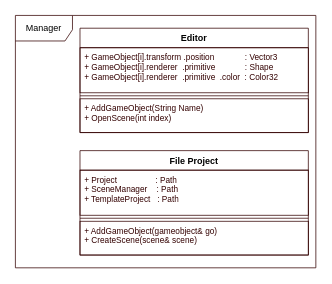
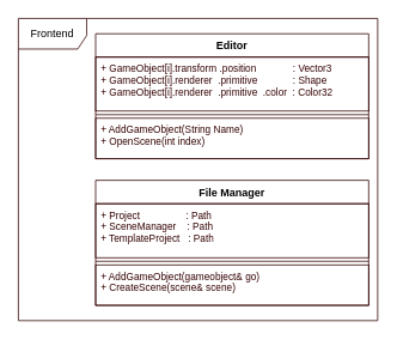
  <mxCell id="0" />
  <mxCell id="1" parent="0" />
  <mxCell id="2" value="Editor" style="swimlane;fontStyle=1;align=center;verticalAlign=top;childLayout=stackLayout;horizontal=1;startSize=26;horizontalStack=0;resizeParent=1;resizeParentMax=0;resizeLast=0;collapsible=1;marginBottom=0;whiteSpace=wrap;html=1;strokeColor=#330000;" parent="1" vertex="1"><mxGeometry x="106" y="37" width="304" height="139" as="geometry" /></mxCell>
  <mxCell id="3" value="+ GameObject[i].transform .position&amp;nbsp; &lt;span style=&quot;white-space: pre; font-size: 11px;&quot;&gt;&#09;&lt;/span&gt;&amp;nbsp; &amp;nbsp; &amp;nbsp; :&amp;nbsp;Vector3&lt;div style=&quot;font-size: 11px;&quot;&gt;+ GameObject[i].renderer&amp;nbsp; .primitive &lt;span style=&quot;white-space: pre; font-size: 11px;&quot;&gt;&#09;&lt;/span&gt;&amp;nbsp; &amp;nbsp; &amp;nbsp; : Shape&lt;br style=&quot;font-size: 11px;&quot;&gt;+ GameObject[i].renderer&amp;nbsp; .primitive&amp;nbsp; .color&amp;nbsp; :&amp;nbsp;Color32&lt;/div&gt;" style="text;strokeColor=#330000;fillColor=none;align=left;verticalAlign=top;spacingLeft=4;spacingRight=4;overflow=hidden;rotatable=0;points=[[0,0.5],[1,0.5]];portConstraint=eastwest;whiteSpace=wrap;html=1;fontSize=11;fontColor=#330000;" parent="2" vertex="1"><mxGeometry y="26" width="304" height="60" as="geometry" /></mxCell>
  <mxCell id="4" value="" style="line;strokeWidth=1;fillColor=none;align=left;verticalAlign=middle;spacingTop=-1;spacingLeft=3;spacingRight=3;rotatable=0;labelPosition=right;points=[];portConstraint=eastwest;strokeColor=inherit;" parent="2" vertex="1"><mxGeometry y="86" width="304" height="8" as="geometry" /></mxCell>
  <mxCell id="5" value="+ AddGameObject(String Name)&amp;nbsp;&lt;div style=&quot;font-size: 11px;&quot;&gt;+ OpenScene(int index)&amp;nbsp; &amp;nbsp; &amp;nbsp; &amp;nbsp; &amp;nbsp; &amp;nbsp; &amp;nbsp; &amp;nbsp; &amp;nbsp; &amp;nbsp; &amp;nbsp; &amp;nbsp; &amp;nbsp; &amp;nbsp;&lt;/div&gt;&lt;div style=&quot;font-size: 11px;&quot;&gt;&lt;br style=&quot;font-size: 11px;&quot;&gt;&lt;/div&gt;" style="text;strokeColor=#330000;fillColor=none;align=left;verticalAlign=top;spacingLeft=4;spacingRight=4;overflow=hidden;rotatable=0;points=[[0,0.5],[1,0.5]];portConstraint=eastwest;whiteSpace=wrap;html=1;fontSize=11;fontColor=#330000;" parent="2" vertex="1"><mxGeometry y="94" width="304" height="45" as="geometry" /></mxCell>
- <mxCell id="6" value="Manager" style="shape=umlFrame;whiteSpace=wrap;html=1;pointerEvents=0;width=76;height=34;strokeColor=#330000;" parent="1" vertex="1"><mxGeometry x="20" y="20" width="400" height="336" as="geometry" /></mxCell>
- <mxCell id="7" value="File Project" style="swimlane;fontStyle=1;align=center;verticalAlign=top;childLayout=stackLayout;horizontal=1;startSize=26;horizontalStack=0;resizeParent=1;resizeParentMax=0;resizeLast=0;collapsible=1;marginBottom=0;whiteSpace=wrap;html=1;strokeColor=#330000;" parent="1" vertex="1"><mxGeometry x="106" y="200" width="304" height="139" as="geometry" /></mxCell>
+ <mxCell id="6" value="Frontend" style="shape=umlFrame;whiteSpace=wrap;html=1;pointerEvents=0;width=76;height=34;strokeColor=#330000;" parent="1" vertex="1"><mxGeometry x="20" y="20" width="400" height="336" as="geometry" /></mxCell>
+ <mxCell id="7" value="File Manager" style="swimlane;fontStyle=1;align=center;verticalAlign=top;childLayout=stackLayout;horizontal=1;startSize=26;horizontalStack=0;resizeParent=1;resizeParentMax=0;resizeLast=0;collapsible=1;marginBottom=0;whiteSpace=wrap;html=1;strokeColor=#330000;" parent="1" vertex="1"><mxGeometry x="106" y="200" width="304" height="139" as="geometry" /></mxCell>
  <mxCell id="8" value="+ Project&amp;nbsp;&amp;nbsp;&lt;span style=&quot;white-space: pre; font-size: 11px;&quot;&gt;&#09;&lt;/span&gt;&amp;nbsp; &amp;nbsp;&amp;nbsp; &amp;nbsp; : Path&lt;div style=&quot;font-size: 11px;&quot;&gt;+ SceneManager&amp;nbsp; &amp;nbsp; : Path&lt;br style=&quot;font-size: 11px;&quot;&gt;+ TemplateProject&amp;nbsp; &amp;nbsp;:&amp;nbsp;Path&lt;/div&gt;" style="text;strokeColor=#330000;fillColor=none;align=left;verticalAlign=top;spacingLeft=4;spacingRight=4;overflow=hidden;rotatable=0;points=[[0,0.5],[1,0.5]];portConstraint=eastwest;whiteSpace=wrap;html=1;fontSize=11;fontColor=#330000;" parent="7" vertex="1"><mxGeometry y="26" width="304" height="60" as="geometry" /></mxCell>
  <mxCell id="9" value="" style="line;strokeWidth=1;fillColor=none;align=left;verticalAlign=middle;spacingTop=-1;spacingLeft=3;spacingRight=3;rotatable=0;labelPosition=right;points=[];portConstraint=eastwest;strokeColor=inherit;" parent="7" vertex="1"><mxGeometry y="86" width="304" height="8" as="geometry" /></mxCell>
  <mxCell id="10" value="+ AddGameObject(gameobject&amp;amp; go)&lt;div style=&quot;font-size: 11px;&quot;&gt;&lt;span style=&quot;background-color: initial; font-size: 11px;&quot;&gt;+ CreateScene(scene&amp;amp; scene)&amp;nbsp;&lt;/span&gt;&lt;/div&gt;" style="text;strokeColor=#330000;fillColor=none;align=left;verticalAlign=top;spacingLeft=4;spacingRight=4;overflow=hidden;rotatable=0;points=[[0,0.5],[1,0.5]];portConstraint=eastwest;whiteSpace=wrap;html=1;fontSize=11;fontColor=#330000;" parent="7" vertex="1"><mxGeometry y="94" width="304" height="45" as="geometry" /></mxCell>
